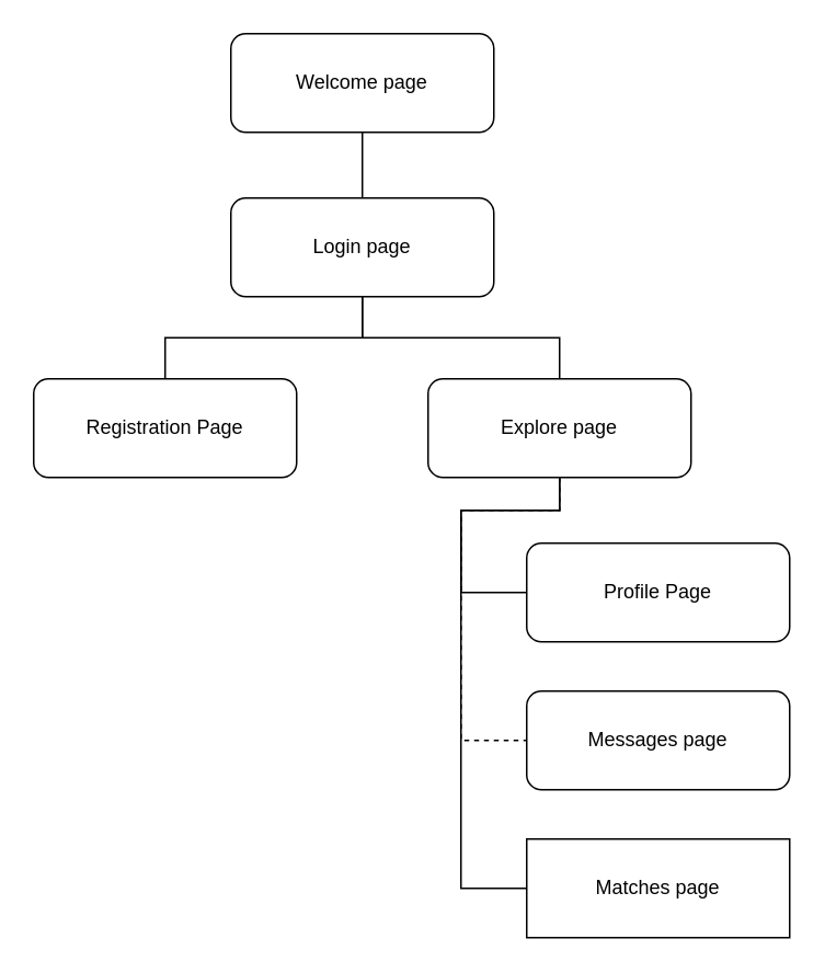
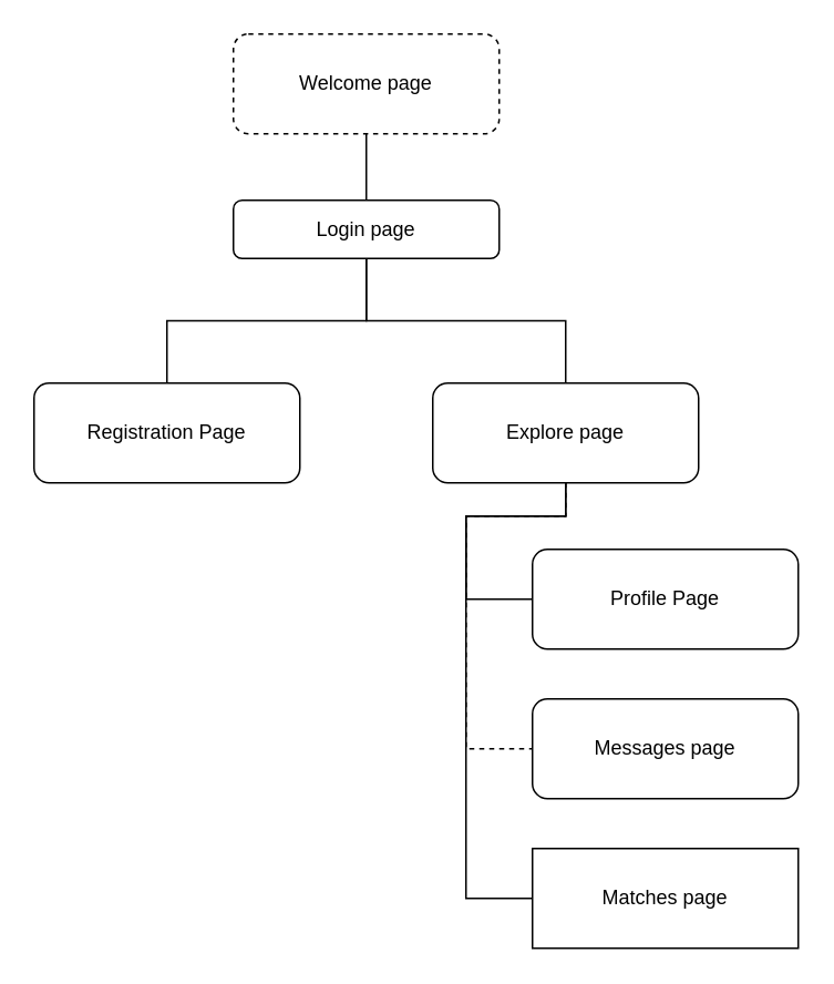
  <mxCell id="0" />
  <mxCell id="1" parent="0" />
  <mxCell id="2" value="" style="edgeStyle=orthogonalEdgeStyle;rounded=0;orthogonalLoop=1;jettySize=auto;html=1;endArrow=none;endFill=0;" parent="1" source="3" target="6" edge="1"><mxGeometry relative="1" as="geometry" /></mxCell>
- <mxCell id="3" value="Welcome page" style="rounded=1;whiteSpace=wrap;html=1;fontSize=12;glass=0;strokeWidth=1;shadow=0;" parent="1" vertex="1"><mxGeometry x="140" y="20" width="160" height="60" as="geometry" /></mxCell>
+ <mxCell id="3" value="Welcome page" style="rounded=1;whiteSpace=wrap;html=1;fontSize=12;glass=0;strokeWidth=1;shadow=0;dashed=1;" parent="1" vertex="1"><mxGeometry x="140" y="20" width="160" height="60" as="geometry" /></mxCell>
  <mxCell id="4" style="edgeStyle=orthogonalEdgeStyle;rounded=0;orthogonalLoop=1;jettySize=auto;html=1;entryX=0.5;entryY=0;entryDx=0;entryDy=0;endArrow=none;endFill=0;" parent="1" source="6" target="11" edge="1"><mxGeometry relative="1" as="geometry" /></mxCell>
  <mxCell id="5" style="edgeStyle=orthogonalEdgeStyle;rounded=0;orthogonalLoop=1;jettySize=auto;html=1;entryX=0.5;entryY=0;entryDx=0;entryDy=0;endArrow=none;endFill=0;" parent="1" source="6" target="7" edge="1"><mxGeometry relative="1" as="geometry" /></mxCell>
- <mxCell id="6" value="Login page" style="rounded=1;whiteSpace=wrap;html=1;fontSize=12;glass=0;strokeWidth=1;shadow=0;" parent="1" vertex="1"><mxGeometry x="140" y="120" width="160" height="60" as="geometry" /></mxCell>
+ <mxCell id="6" value="Login page" style="rounded=1;whiteSpace=wrap;html=1;fontSize=12;glass=0;strokeWidth=1;shadow=0;" parent="1" vertex="1"><mxGeometry x="140" y="120" width="160" height="35" as="geometry" /></mxCell>
  <mxCell id="7" value="Registration Page" style="rounded=1;whiteSpace=wrap;html=1;fontSize=12;glass=0;strokeWidth=1;shadow=0;" parent="1" vertex="1"><mxGeometry x="20" y="230" width="160" height="60" as="geometry" /></mxCell>
  <mxCell id="8" style="edgeStyle=orthogonalEdgeStyle;rounded=0;orthogonalLoop=1;jettySize=auto;html=1;exitX=0.5;exitY=1;exitDx=0;exitDy=0;entryX=0;entryY=0.5;entryDx=0;entryDy=0;endArrow=none;endFill=0;" parent="1" source="11" target="13" edge="1"><mxGeometry relative="1" as="geometry"><Array as="points"><mxPoint x="340" y="310" /><mxPoint x="280" y="310" /><mxPoint x="280" y="540" /></Array></mxGeometry></mxCell>
  <mxCell id="9" style="edgeStyle=orthogonalEdgeStyle;rounded=0;orthogonalLoop=1;jettySize=auto;html=1;exitX=0.5;exitY=1;exitDx=0;exitDy=0;entryX=0;entryY=0.5;entryDx=0;entryDy=0;endArrow=none;endFill=0;" parent="1" source="11" target="12" edge="1"><mxGeometry relative="1" as="geometry"><Array as="points"><mxPoint x="340" y="310" /><mxPoint x="280" y="310" /><mxPoint x="280" y="360" /></Array></mxGeometry></mxCell>
  <mxCell id="10" style="edgeStyle=orthogonalEdgeStyle;rounded=0;orthogonalLoop=1;jettySize=auto;html=1;entryX=0;entryY=0.5;entryDx=0;entryDy=0;endArrow=none;endFill=0;dashed=1;" parent="1" source="11" target="14" edge="1"><mxGeometry relative="1" as="geometry"><Array as="points"><mxPoint x="340" y="310" /><mxPoint x="280" y="310" /><mxPoint x="280" y="450" /></Array></mxGeometry></mxCell>
  <mxCell id="11" value="Explore page" style="rounded=1;whiteSpace=wrap;html=1;fontSize=12;glass=0;strokeWidth=1;shadow=0;" parent="1" vertex="1"><mxGeometry x="260" y="230" width="160" height="60" as="geometry" /></mxCell>
  <mxCell id="12" value="Profile Page" style="rounded=1;whiteSpace=wrap;html=1;fontSize=12;glass=0;strokeWidth=1;shadow=0;" parent="1" vertex="1"><mxGeometry x="320" y="330" width="160" height="60" as="geometry" /></mxCell>
  <mxCell id="13" value="Matches page" style="whiteSpace=wrap;html=1;fontSize=12;glass=0;strokeWidth=1;shadow=0;rounded=0;" parent="1" vertex="1"><mxGeometry x="320" y="510" width="160" height="60" as="geometry" /></mxCell>
  <mxCell id="14" value="Messages page" style="rounded=1;whiteSpace=wrap;html=1;fontSize=12;glass=0;strokeWidth=1;shadow=0;" parent="1" vertex="1"><mxGeometry x="320" y="420" width="160" height="60" as="geometry" /></mxCell>
